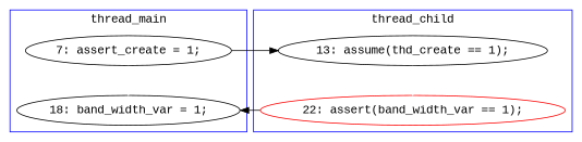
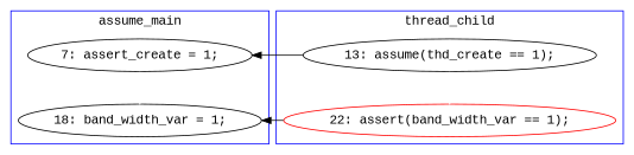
  digraph {
    fontname="Liberation Mono"
    node [fontname="Liberation Mono"]
    edge [color=white fontname="Liberation Mono" style=solid]
    n1 [label="7: assert_create = 1;"]
    n2 [label="18: band_width_var = 1;"]
    n3 [color=red label="22: assert(band_width_var == 1);"]
    n4 [label="13: assume(thd_create == 1);"]
    subgraph cluster_1 {
      color=blue
-     label=thread_main
+     label=assume_main
      n1
      n2
    }
    subgraph cluster_2 {
      color=blue
      label=thread_child
      n3
      n4
    }
    n1 -> n2
-   n1 -> n4 [color=black constraint=false]
+   n4 -> n1 [color=black constraint=false]
    n3 -> n2 [color=black constraint=false]
    n4 -> n3
  }
